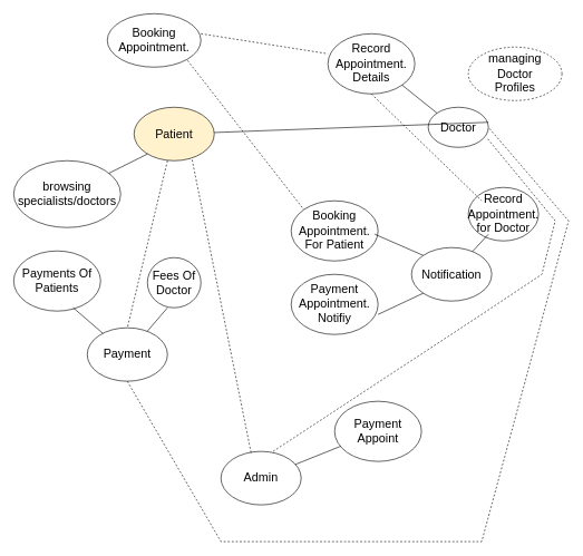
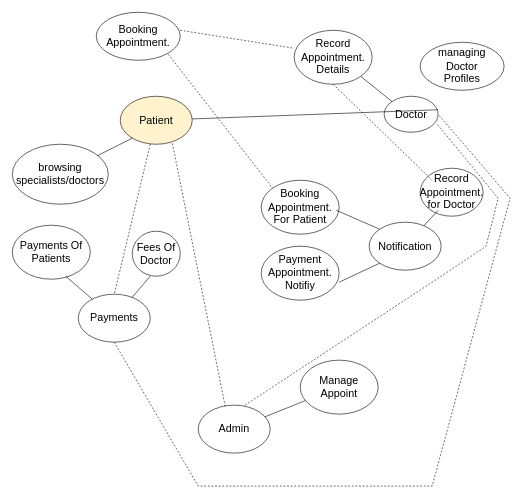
  <mxCell id="0" />
  <mxCell id="1" parent="0" />
  <mxCell id="2" value="&lt;font style=&quot;font-size: 18px;&quot;&gt;Patient&lt;/font&gt;" style="ellipse;whiteSpace=wrap;html=1;fillColor=#fff2cc;" parent="1" vertex="1"><mxGeometry x="200" y="160" width="120" height="80" as="geometry" /></mxCell>
  <mxCell id="3" value="&lt;font style=&quot;font-size: 18px;&quot;&gt;Booking Appointment.&lt;br&gt;&lt;/font&gt;" style="ellipse;whiteSpace=wrap;html=1;" parent="1" vertex="1"><mxGeometry x="160" y="20" width="140" height="80" as="geometry" /></mxCell>
  <mxCell id="4" value="&lt;font style=&quot;font-size: 18px;&quot;&gt;browsing specialists/doctors&lt;br&gt;&lt;/font&gt;" style="ellipse;whiteSpace=wrap;html=1;" parent="1" vertex="1"><mxGeometry x="20" y="240" width="160" height="100" as="geometry" /></mxCell>
  <mxCell id="5" value="" style="endArrow=none;html=1;rounded=0;" parent="1" target="4" edge="1"><mxGeometry width="50" height="50" relative="1" as="geometry"><mxPoint x="220" y="230" as="sourcePoint" /><mxPoint x="120" y="187.5" as="targetPoint" /></mxGeometry></mxCell>
  <mxCell id="6" value="&lt;font style=&quot;font-size: 18px;&quot;&gt;Doctor&lt;/font&gt;" style="ellipse;whiteSpace=wrap;html=1;" parent="1" vertex="1"><mxGeometry x="640" y="160" width="90" height="60" as="geometry" /></mxCell>
  <mxCell id="7" value="&lt;font style=&quot;font-size: 18px;&quot;&gt;Record&lt;br&gt;Appointment.&lt;br&gt;Details&lt;br&gt;&lt;/font&gt;" style="ellipse;whiteSpace=wrap;html=1;" parent="1" vertex="1"><mxGeometry x="490" y="50" width="130" height="90" as="geometry" /></mxCell>
  <mxCell id="8" value="" style="endArrow=none;html=1;rounded=0;exitX=0;exitY=0;exitDx=0;exitDy=0;entryX=1;entryY=1;entryDx=0;entryDy=0;" parent="1" source="6" target="7" edge="1"><mxGeometry width="50" height="50" relative="1" as="geometry"><mxPoint x="530" y="130" as="sourcePoint" /><mxPoint x="470" y="90" as="targetPoint" /></mxGeometry></mxCell>
- <mxCell id="9" value="&lt;font style=&quot;font-size: 18px;&quot;&gt;managing &lt;br&gt;Doctor&lt;br&gt;Profiles&lt;br&gt;&lt;/font&gt;" style="ellipse;whiteSpace=wrap;html=1;dashed=1;" parent="1" vertex="1"><mxGeometry x="700" y="70" width="140" height="80" as="geometry" /></mxCell>
+ <mxCell id="9" value="&lt;font style=&quot;font-size: 18px;&quot;&gt;managing &lt;br&gt;Doctor&lt;br&gt;Profiles&lt;br&gt;&lt;/font&gt;" style="ellipse;whiteSpace=wrap;html=1;" parent="1" vertex="1"><mxGeometry x="700" y="70" width="140" height="80" as="geometry" /></mxCell>
  <mxCell id="10" value="" style="endArrow=none;html=1;rounded=0;exitX=1;exitY=0.375;exitDx=0;exitDy=0;exitPerimeter=0;" parent="1" source="6" target="2" edge="1"><mxGeometry width="50" height="50" relative="1" as="geometry"><mxPoint x="615" y="129" as="sourcePoint" /><mxPoint x="570" y="90" as="targetPoint" /></mxGeometry></mxCell>
  <mxCell id="11" value="&lt;font style=&quot;font-size: 18px;&quot;&gt;Notification&lt;/font&gt;" style="ellipse;whiteSpace=wrap;html=1;" parent="1" vertex="1"><mxGeometry x="615" y="370" width="120" height="80" as="geometry" /></mxCell>
  <mxCell id="12" value="&lt;font style=&quot;font-size: 18px;&quot;&gt;Booking&lt;br&gt;Appointment.&lt;br&gt;For Patient&lt;br&gt;&lt;/font&gt;" style="ellipse;whiteSpace=wrap;html=1;" parent="1" vertex="1"><mxGeometry x="435" y="300" width="130" height="90" as="geometry" /></mxCell>
  <mxCell id="13" value="" style="endArrow=none;html=1;rounded=0;exitX=0;exitY=0;exitDx=0;exitDy=0;" parent="1" source="11" edge="1"><mxGeometry width="50" height="50" relative="1" as="geometry"><mxPoint x="535" y="340" as="sourcePoint" /><mxPoint x="560" y="350" as="targetPoint" /></mxGeometry></mxCell>
  <mxCell id="14" value="&lt;font style=&quot;font-size: 18px;&quot;&gt;Record Appointment.&lt;br&gt;for Doctor&lt;br&gt;&lt;/font&gt;" style="ellipse;whiteSpace=wrap;html=1;" parent="1" vertex="1"><mxGeometry x="700" y="280" width="105" height="80" as="geometry" /></mxCell>
  <mxCell id="15" value="" style="endArrow=none;html=1;rounded=0;" parent="1" source="11" edge="1"><mxGeometry width="50" height="50" relative="1" as="geometry"><mxPoint x="620" y="339" as="sourcePoint" /><mxPoint x="730" y="350" as="targetPoint" /></mxGeometry></mxCell>
  <mxCell id="16" value="&lt;font style=&quot;font-size: 18px;&quot;&gt;Payment&lt;br&gt;Appointment.&lt;br&gt;Notifiy&lt;br&gt;&lt;/font&gt;" style="ellipse;whiteSpace=wrap;html=1;" parent="1" vertex="1"><mxGeometry x="435" y="410" width="130" height="90" as="geometry" /></mxCell>
  <mxCell id="17" value="" style="endArrow=none;html=1;rounded=0;exitX=0;exitY=1;exitDx=0;exitDy=0;entryX=1;entryY=0.667;entryDx=0;entryDy=0;entryPerimeter=0;" parent="1" source="11" target="16" edge="1"><mxGeometry width="50" height="50" relative="1" as="geometry"><mxPoint x="633" y="492" as="sourcePoint" /><mxPoint x="475" y="410" as="targetPoint" /></mxGeometry></mxCell>
- <mxCell id="18" value="&lt;font style=&quot;font-size: 18px;&quot;&gt;Payment&lt;/font&gt;" style="ellipse;whiteSpace=wrap;html=1;" parent="1" vertex="1"><mxGeometry x="130" y="490" width="120" height="80" as="geometry" /></mxCell>
+ <mxCell id="18" value="&lt;font style=&quot;font-size: 18px;&quot;&gt;Payments&lt;/font&gt;" style="ellipse;whiteSpace=wrap;html=1;" parent="1" vertex="1"><mxGeometry x="130" y="490" width="120" height="80" as="geometry" /></mxCell>
  <mxCell id="19" value="&lt;font style=&quot;font-size: 18px;&quot;&gt;Payments Of Patients&lt;br&gt;&lt;/font&gt;" style="ellipse;whiteSpace=wrap;html=1;" parent="1" vertex="1"><mxGeometry x="20" y="375" width="130" height="90" as="geometry" /></mxCell>
  <mxCell id="20" value="&lt;font style=&quot;font-size: 18px;&quot;&gt;Fees Of Doctor&lt;br&gt;&lt;/font&gt;" style="ellipse;whiteSpace=wrap;html=1;" parent="1" vertex="1"><mxGeometry x="220" y="385" width="80" height="75" as="geometry" /></mxCell>
  <mxCell id="21" value="" style="endArrow=none;html=1;rounded=0;exitX=0;exitY=1;exitDx=0;exitDy=0;" parent="1" target="18" edge="1"><mxGeometry width="50" height="50" relative="1" as="geometry"><mxPoint x="109" y="460" as="sourcePoint" /><mxPoint x="41" y="492" as="targetPoint" /></mxGeometry></mxCell>
  <mxCell id="22" value="" style="endArrow=none;html=1;rounded=0;exitX=0;exitY=1;exitDx=0;exitDy=0;" parent="1" target="18" edge="1"><mxGeometry width="50" height="50" relative="1" as="geometry"><mxPoint x="250" y="460" as="sourcePoint" /><mxPoint x="294" y="498" as="targetPoint" /></mxGeometry></mxCell>
  <mxCell id="23" value="&lt;font style=&quot;font-size: 18px;&quot;&gt;Admin&lt;/font&gt;" style="ellipse;whiteSpace=wrap;html=1;" parent="1" vertex="1"><mxGeometry x="330" y="675" width="120" height="80" as="geometry" /></mxCell>
- <mxCell id="24" value="&lt;font style=&quot;font-size: 18px;&quot;&gt;Payment Appoint&lt;br&gt;&lt;/font&gt;" style="ellipse;whiteSpace=wrap;html=1;" parent="1" vertex="1"><mxGeometry x="500" y="600" width="130" height="90" as="geometry" /></mxCell>
+ <mxCell id="24" value="&lt;font style=&quot;font-size: 18px;&quot;&gt;Manage Appoint&lt;br&gt;&lt;/font&gt;" style="ellipse;whiteSpace=wrap;html=1;" parent="1" vertex="1"><mxGeometry x="500" y="600" width="130" height="90" as="geometry" /></mxCell>
  <mxCell id="25" value="" style="endArrow=none;html=1;rounded=0;" parent="1" source="24" target="23" edge="1"><mxGeometry width="50" height="50" relative="1" as="geometry"><mxPoint x="394" y="645" as="sourcePoint" /><mxPoint x="326" y="677" as="targetPoint" /><Array as="points" /></mxGeometry></mxCell>
  <mxCell id="26" value="" style="endArrow=none;dashed=1;html=1;rounded=0;entryX=0;entryY=0.333;entryDx=0;entryDy=0;entryPerimeter=0;" parent="1" target="7" edge="1"><mxGeometry width="50" height="50" relative="1" as="geometry"><mxPoint x="300" y="50" as="sourcePoint" /><mxPoint x="350" y="0" as="targetPoint" /></mxGeometry></mxCell>
  <mxCell id="27" value="" style="endArrow=none;dashed=1;html=1;rounded=0;entryX=0;entryY=0;entryDx=0;entryDy=0;" parent="1" target="12" edge="1"><mxGeometry width="50" height="50" relative="1" as="geometry"><mxPoint x="280" y="90" as="sourcePoint" /><mxPoint x="470" y="120" as="targetPoint" /></mxGeometry></mxCell>
  <mxCell id="28" value="" style="endArrow=none;dashed=1;html=1;rounded=0;entryX=0;entryY=0.333;entryDx=0;entryDy=0;entryPerimeter=0;exitX=0.5;exitY=1;exitDx=0;exitDy=0;" parent="1" source="7" edge="1"><mxGeometry width="50" height="50" relative="1" as="geometry"><mxPoint x="530" y="270" as="sourcePoint" /><mxPoint x="720" y="300" as="targetPoint" /></mxGeometry></mxCell>
  <mxCell id="29" value="" style="endArrow=none;dashed=1;html=1;rounded=0;entryX=0.5;entryY=0;entryDx=0;entryDy=0;" parent="1" target="18" edge="1"><mxGeometry width="50" height="50" relative="1" as="geometry"><mxPoint x="250" y="240" as="sourcePoint" /><mxPoint x="424" y="463" as="targetPoint" /></mxGeometry></mxCell>
  <mxCell id="30" value="" style="endArrow=none;dashed=1;html=1;rounded=0;entryX=1;entryY=0.5;entryDx=0;entryDy=0;" parent="1" target="6" edge="1"><mxGeometry width="50" height="50" relative="1" as="geometry"><mxPoint x="190" y="570" as="sourcePoint" /><mxPoint x="840" y="350" as="targetPoint" /><Array as="points"><mxPoint x="330" y="810" /><mxPoint x="720" y="810" /><mxPoint x="850" y="330" /></Array></mxGeometry></mxCell>
  <mxCell id="31" value="" style="endArrow=none;dashed=1;html=1;rounded=0;exitX=0.375;exitY=0.023;exitDx=0;exitDy=0;exitPerimeter=0;entryX=0.723;entryY=0.975;entryDx=0;entryDy=0;entryPerimeter=0;" parent="1" source="23" target="2" edge="1"><mxGeometry width="50" height="50" relative="1" as="geometry"><mxPoint x="350" y="640" as="sourcePoint" /><mxPoint x="340" y="370" as="targetPoint" /></mxGeometry></mxCell>
  <mxCell id="32" value="" style="endArrow=none;dashed=1;html=1;rounded=0;exitX=0.375;exitY=0.023;exitDx=0;exitDy=0;exitPerimeter=0;" parent="1" edge="1"><mxGeometry width="50" height="50" relative="1" as="geometry"><mxPoint x="408" y="675" as="sourcePoint" /><mxPoint x="830" y="330" as="targetPoint" /><Array as="points"><mxPoint x="720" y="470" /><mxPoint x="810" y="410" /></Array></mxGeometry></mxCell>
  <mxCell id="33" value="" style="endArrow=none;dashed=1;html=1;rounded=0;exitX=0.99;exitY=0.79;exitDx=0;exitDy=0;exitPerimeter=0;" parent="1" source="6" edge="1"><mxGeometry width="50" height="50" relative="1" as="geometry"><mxPoint x="720" y="200" as="sourcePoint" /><mxPoint x="830" y="330" as="targetPoint" /></mxGeometry></mxCell>
